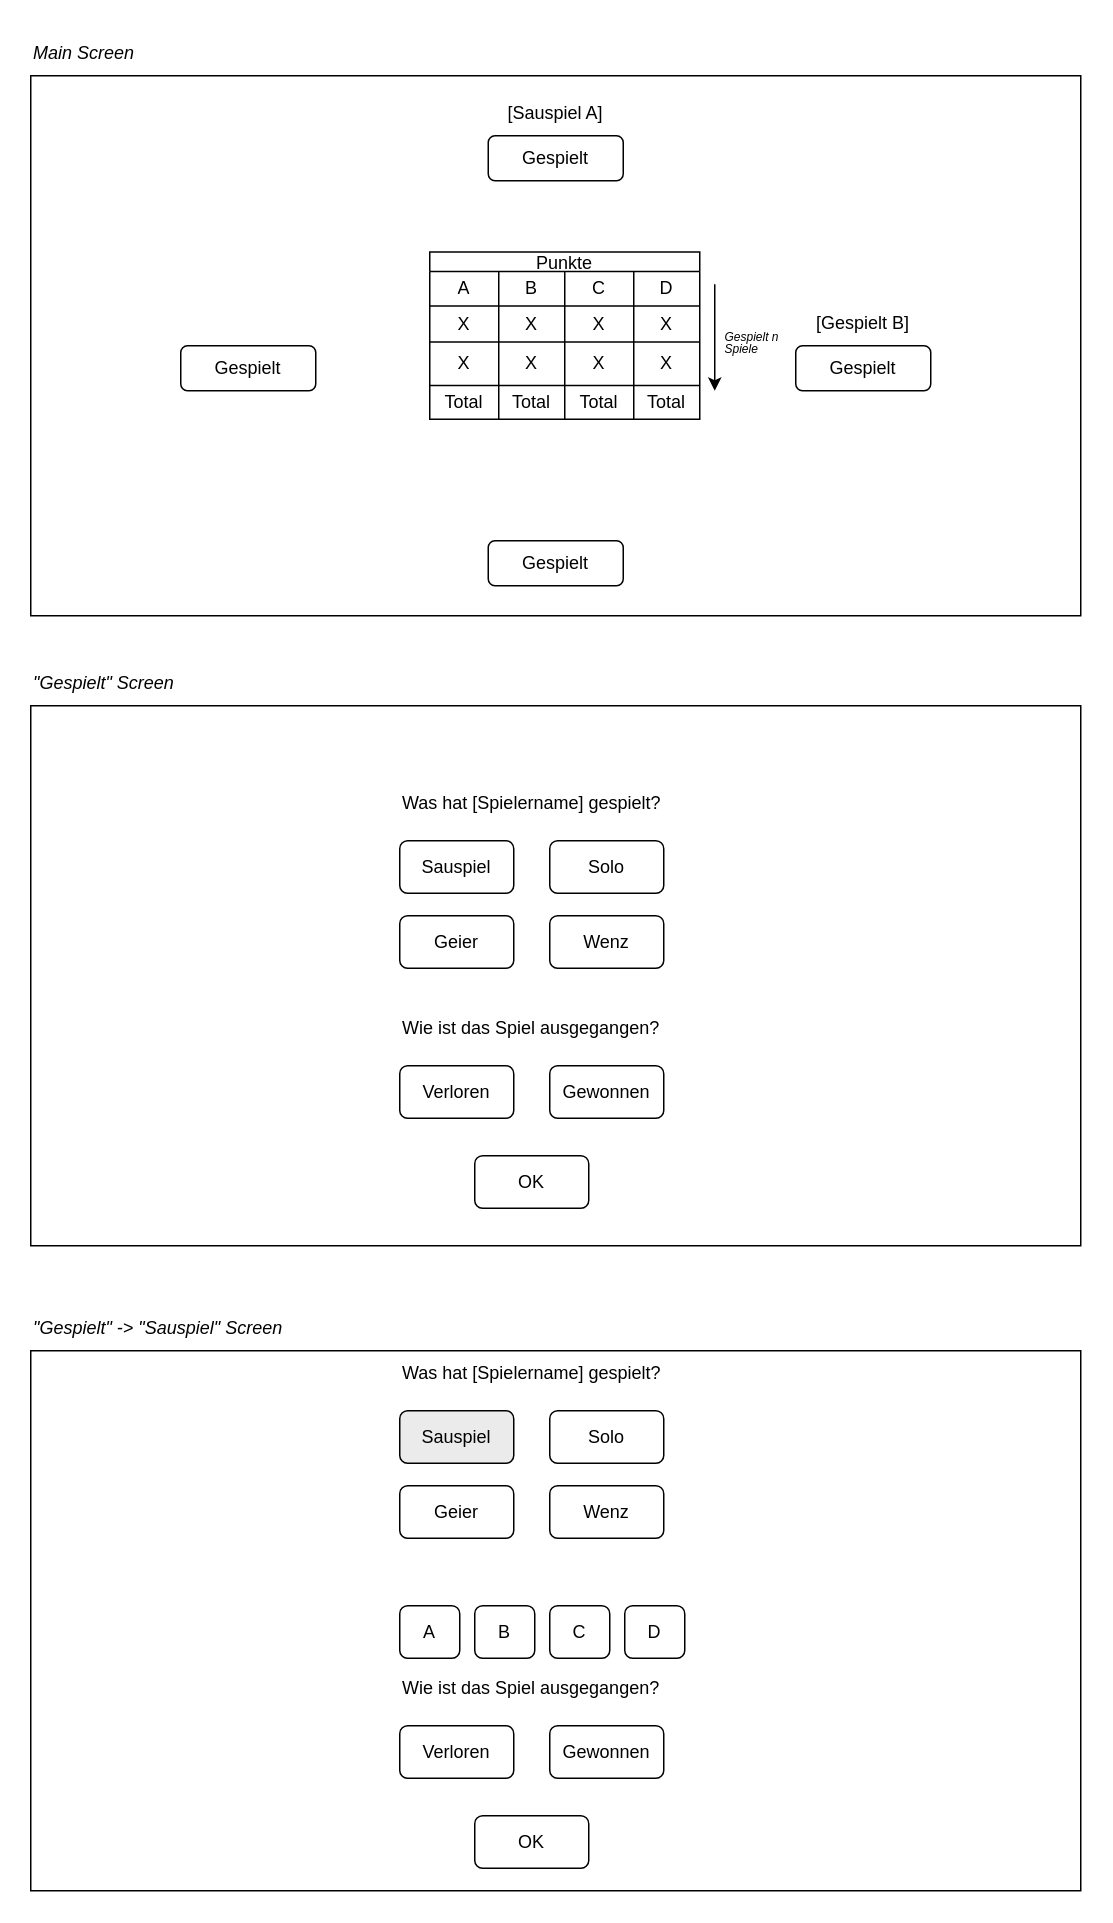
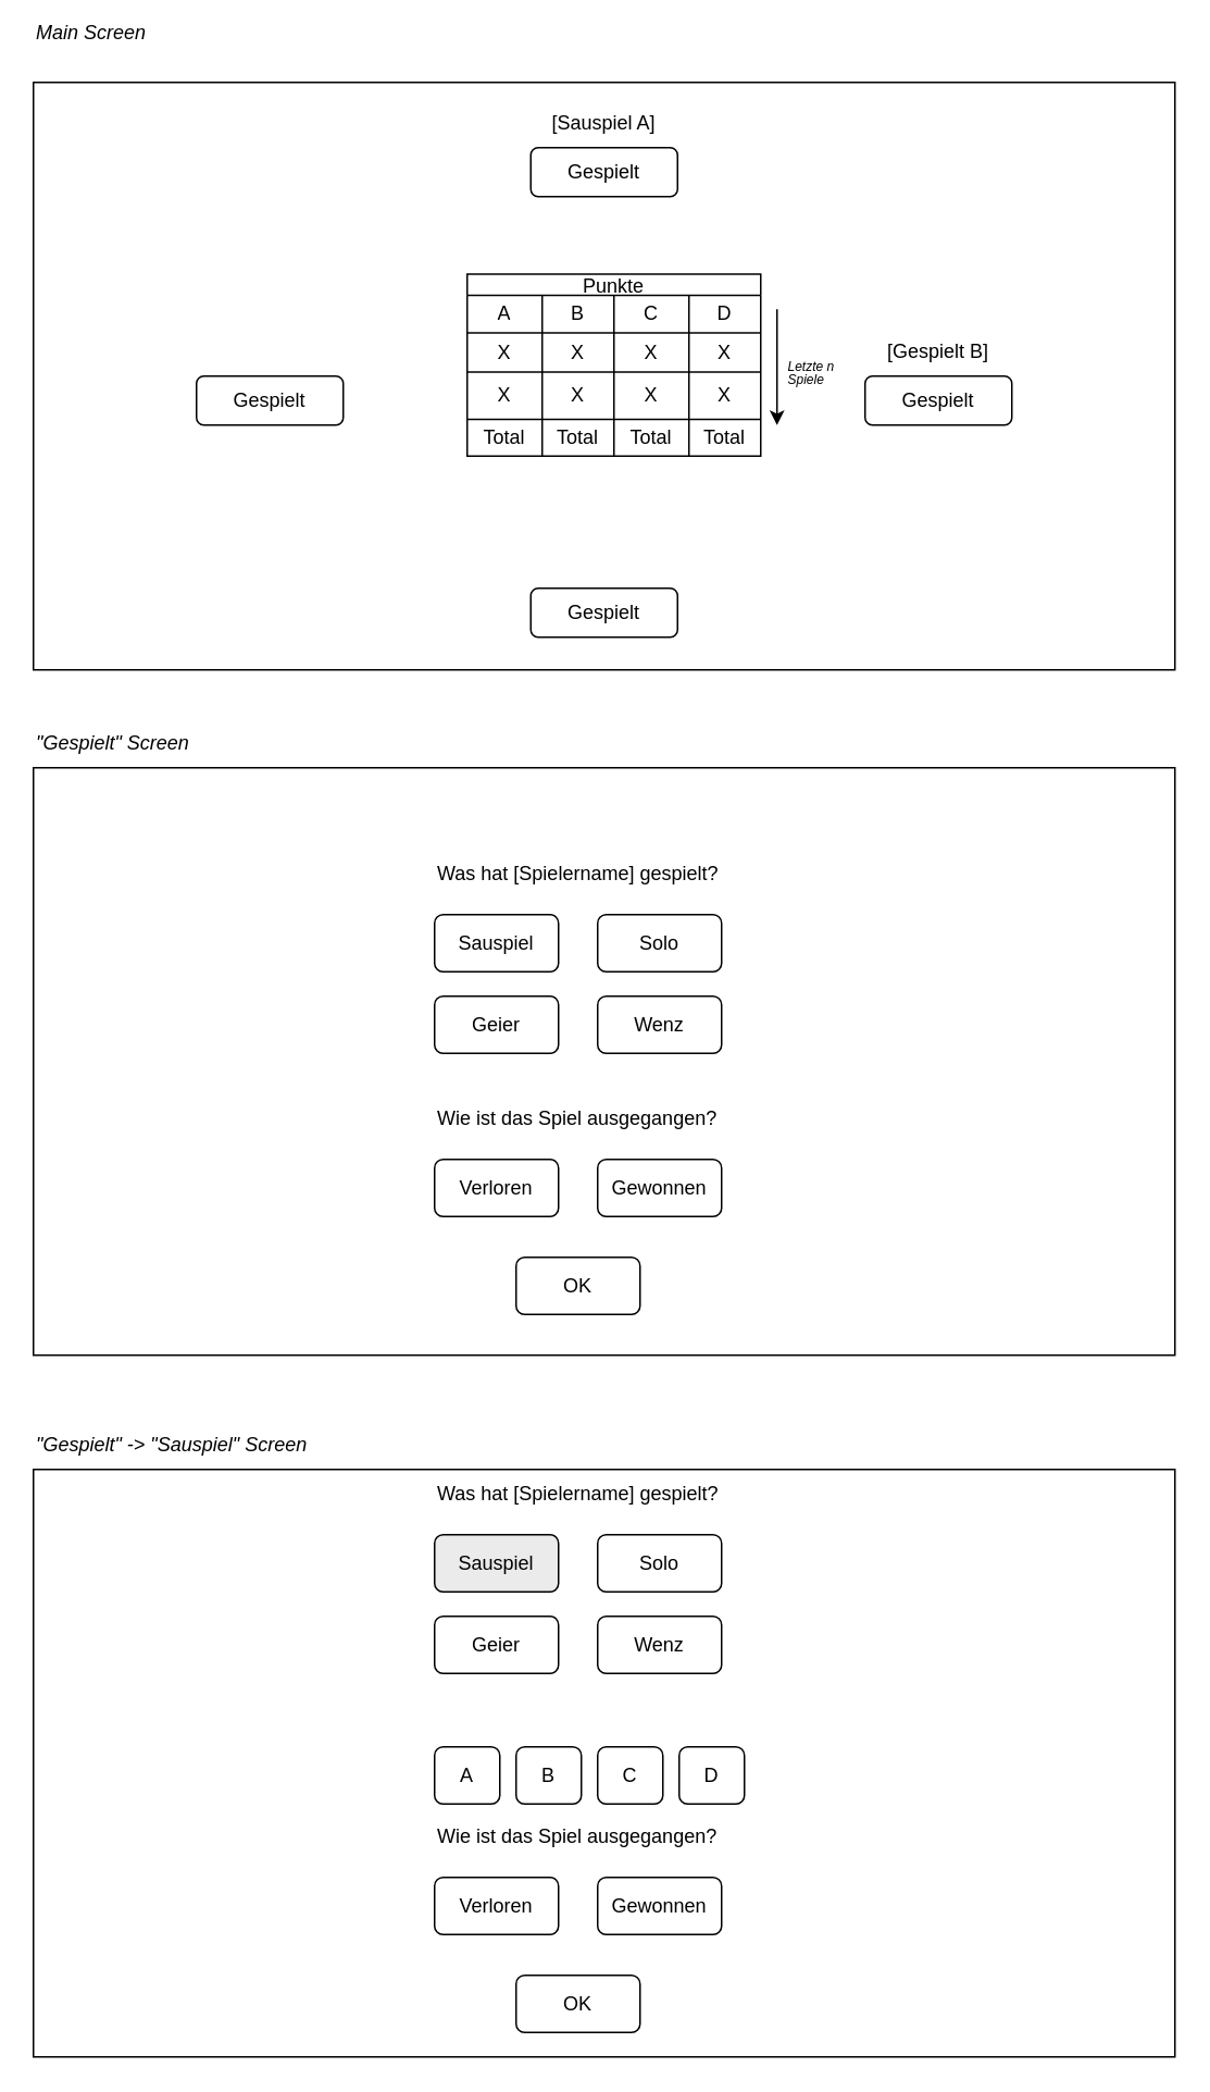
  <mxCell id="0" />
  <mxCell id="1" parent="0" />
  <mxCell id="2" value="" style="rounded=0;whiteSpace=wrap;html=1;" vertex="1" parent="1"><mxGeometry x="20" y="50" width="700" height="360" as="geometry" /></mxCell>
  <mxCell id="3" value="[Sauspiel A]" style="text;html=1;align=center;verticalAlign=middle;whiteSpace=wrap;rounded=0;" vertex="1" parent="1"><mxGeometry x="310" y="60" width="120" height="30" as="geometry" /></mxCell>
- <mxCell id="4" value="Main Screen" style="text;html=1;align=left;verticalAlign=middle;whiteSpace=wrap;rounded=0;fontStyle=2" vertex="1" parent="1"><mxGeometry x="20" y="20" width="90" height="30" as="geometry" /></mxCell>
+ <mxCell id="4" value="Main Screen" style="text;html=1;align=left;verticalAlign=middle;whiteSpace=wrap;rounded=0;fontStyle=2" vertex="1" parent="1"><mxGeometry x="20" y="5" width="90" height="30" as="geometry" /></mxCell>
  <mxCell id="5" value="[Gespielt B]" style="text;html=1;align=center;verticalAlign=middle;whiteSpace=wrap;rounded=0;" vertex="1" parent="1"><mxGeometry x="515" y="200" width="120" height="30" as="geometry" /></mxCell>
  <mxCell id="6" value="Punkte" style="shape=table;startSize=13;container=1;collapsible=0;childLayout=tableLayout;" vertex="1" parent="1"><mxGeometry x="286" y="167.5" width="180" height="111.5" as="geometry" /></mxCell>
  <mxCell id="7" value="" style="shape=tableRow;horizontal=0;startSize=0;swimlaneHead=0;swimlaneBody=0;strokeColor=inherit;top=0;left=0;bottom=0;right=0;collapsible=0;dropTarget=0;fillColor=none;points=[[0,0.5],[1,0.5]];portConstraint=eastwest;" vertex="1" parent="6"><mxGeometry y="13" width="180" height="23" as="geometry" /></mxCell>
  <mxCell id="8" value="A" style="shape=partialRectangle;html=1;whiteSpace=wrap;connectable=0;strokeColor=inherit;overflow=hidden;fillColor=none;top=0;left=0;bottom=0;right=0;pointerEvents=1;" vertex="1" parent="7"><mxGeometry width="46" height="23" as="geometry"><mxRectangle width="46" height="23" as="alternateBounds" /></mxGeometry></mxCell>
  <mxCell id="9" value="B" style="shape=partialRectangle;html=1;whiteSpace=wrap;connectable=0;strokeColor=inherit;overflow=hidden;fillColor=none;top=0;left=0;bottom=0;right=0;pointerEvents=1;" vertex="1" parent="7"><mxGeometry x="46" width="44" height="23" as="geometry"><mxRectangle width="44" height="23" as="alternateBounds" /></mxGeometry></mxCell>
  <mxCell id="10" value="C" style="shape=partialRectangle;html=1;whiteSpace=wrap;connectable=0;strokeColor=inherit;overflow=hidden;fillColor=none;top=0;left=0;bottom=0;right=0;pointerEvents=1;" vertex="1" parent="7"><mxGeometry x="90" width="46" height="23" as="geometry"><mxRectangle width="46" height="23" as="alternateBounds" /></mxGeometry></mxCell>
  <mxCell id="11" value="D" style="shape=partialRectangle;html=1;whiteSpace=wrap;connectable=0;strokeColor=inherit;overflow=hidden;fillColor=none;top=0;left=0;bottom=0;right=0;pointerEvents=1;" vertex="1" parent="7"><mxGeometry x="136" width="44" height="23" as="geometry"><mxRectangle width="44" height="23" as="alternateBounds" /></mxGeometry></mxCell>
  <mxCell id="12" value="" style="shape=tableRow;horizontal=0;startSize=0;swimlaneHead=0;swimlaneBody=0;strokeColor=inherit;top=0;left=0;bottom=0;right=0;collapsible=0;dropTarget=0;fillColor=none;points=[[0,0.5],[1,0.5]];portConstraint=eastwest;" vertex="1" parent="6"><mxGeometry y="36" width="180" height="24" as="geometry" /></mxCell>
  <mxCell id="13" value="X" style="shape=partialRectangle;html=1;whiteSpace=wrap;connectable=0;strokeColor=inherit;overflow=hidden;fillColor=none;top=0;left=0;bottom=0;right=0;pointerEvents=1;" vertex="1" parent="12"><mxGeometry width="46" height="24" as="geometry"><mxRectangle width="46" height="24" as="alternateBounds" /></mxGeometry></mxCell>
  <mxCell id="14" value="X" style="shape=partialRectangle;html=1;whiteSpace=wrap;connectable=0;strokeColor=inherit;overflow=hidden;fillColor=none;top=0;left=0;bottom=0;right=0;pointerEvents=1;" vertex="1" parent="12"><mxGeometry x="46" width="44" height="24" as="geometry"><mxRectangle width="44" height="24" as="alternateBounds" /></mxGeometry></mxCell>
  <mxCell id="15" value="X" style="shape=partialRectangle;html=1;whiteSpace=wrap;connectable=0;strokeColor=inherit;overflow=hidden;fillColor=none;top=0;left=0;bottom=0;right=0;pointerEvents=1;" vertex="1" parent="12"><mxGeometry x="90" width="46" height="24" as="geometry"><mxRectangle width="46" height="24" as="alternateBounds" /></mxGeometry></mxCell>
  <mxCell id="16" value="X" style="shape=partialRectangle;html=1;whiteSpace=wrap;connectable=0;strokeColor=inherit;overflow=hidden;fillColor=none;top=0;left=0;bottom=0;right=0;pointerEvents=1;" vertex="1" parent="12"><mxGeometry x="136" width="44" height="24" as="geometry"><mxRectangle width="44" height="24" as="alternateBounds" /></mxGeometry></mxCell>
  <mxCell id="17" value="" style="shape=tableRow;horizontal=0;startSize=0;swimlaneHead=0;swimlaneBody=0;strokeColor=inherit;top=0;left=0;bottom=0;right=0;collapsible=0;dropTarget=0;fillColor=none;points=[[0,0.5],[1,0.5]];portConstraint=eastwest;" vertex="1" parent="6"><mxGeometry y="60" width="180" height="29" as="geometry" /></mxCell>
  <mxCell id="18" value="X" style="shape=partialRectangle;html=1;whiteSpace=wrap;connectable=0;strokeColor=inherit;overflow=hidden;fillColor=none;top=0;left=0;bottom=0;right=0;pointerEvents=1;" vertex="1" parent="17"><mxGeometry width="46" height="29" as="geometry"><mxRectangle width="46" height="29" as="alternateBounds" /></mxGeometry></mxCell>
  <mxCell id="19" value="X" style="shape=partialRectangle;html=1;whiteSpace=wrap;connectable=0;strokeColor=inherit;overflow=hidden;fillColor=none;top=0;left=0;bottom=0;right=0;pointerEvents=1;" vertex="1" parent="17"><mxGeometry x="46" width="44" height="29" as="geometry"><mxRectangle width="44" height="29" as="alternateBounds" /></mxGeometry></mxCell>
  <mxCell id="20" value="X" style="shape=partialRectangle;html=1;whiteSpace=wrap;connectable=0;strokeColor=inherit;overflow=hidden;fillColor=none;top=0;left=0;bottom=0;right=0;pointerEvents=1;" vertex="1" parent="17"><mxGeometry x="90" width="46" height="29" as="geometry"><mxRectangle width="46" height="29" as="alternateBounds" /></mxGeometry></mxCell>
  <mxCell id="21" value="X" style="shape=partialRectangle;html=1;whiteSpace=wrap;connectable=0;strokeColor=inherit;overflow=hidden;fillColor=none;top=0;left=0;bottom=0;right=0;pointerEvents=1;" vertex="1" parent="17"><mxGeometry x="136" width="44" height="29" as="geometry"><mxRectangle width="44" height="29" as="alternateBounds" /></mxGeometry></mxCell>
  <mxCell id="22" value="" style="shape=tableRow;horizontal=0;startSize=0;swimlaneHead=0;swimlaneBody=0;strokeColor=inherit;top=0;left=0;bottom=0;right=0;collapsible=0;dropTarget=0;fillColor=none;points=[[0,0.5],[1,0.5]];portConstraint=eastwest;" vertex="1" parent="6"><mxGeometry y="89" width="180" height="23" as="geometry" /></mxCell>
  <mxCell id="23" value="Total" style="shape=partialRectangle;html=1;whiteSpace=wrap;connectable=0;strokeColor=inherit;overflow=hidden;fillColor=none;top=0;left=0;bottom=0;right=0;pointerEvents=1;" vertex="1" parent="22"><mxGeometry width="46" height="23" as="geometry"><mxRectangle width="46" height="23" as="alternateBounds" /></mxGeometry></mxCell>
  <mxCell id="24" value="Total" style="shape=partialRectangle;html=1;whiteSpace=wrap;connectable=0;strokeColor=inherit;overflow=hidden;fillColor=none;top=0;left=0;bottom=0;right=0;pointerEvents=1;" vertex="1" parent="22"><mxGeometry x="46" width="44" height="23" as="geometry"><mxRectangle width="44" height="23" as="alternateBounds" /></mxGeometry></mxCell>
  <mxCell id="25" value="Total" style="shape=partialRectangle;html=1;whiteSpace=wrap;connectable=0;strokeColor=inherit;overflow=hidden;fillColor=none;top=0;left=0;bottom=0;right=0;pointerEvents=1;" vertex="1" parent="22"><mxGeometry x="90" width="46" height="23" as="geometry"><mxRectangle width="46" height="23" as="alternateBounds" /></mxGeometry></mxCell>
  <mxCell id="26" value="Total" style="shape=partialRectangle;html=1;whiteSpace=wrap;connectable=0;strokeColor=inherit;overflow=hidden;fillColor=none;top=0;left=0;bottom=0;right=0;pointerEvents=1;" vertex="1" parent="22"><mxGeometry x="136" width="44" height="23" as="geometry"><mxRectangle width="44" height="23" as="alternateBounds" /></mxGeometry></mxCell>
  <mxCell id="27" value="" style="endArrow=classic;html=1;rounded=0;" edge="1" parent="1"><mxGeometry width="50" height="50" relative="1" as="geometry"><mxPoint x="476" y="189" as="sourcePoint" /><mxPoint x="476" y="260" as="targetPoint" /></mxGeometry></mxCell>
- <mxCell id="28" value="&lt;i style=&quot;line-height: 20%;&quot;&gt;&lt;font style=&quot;font-size: 8px; line-height: 20%;&quot;&gt;Gespielt n&lt;/font&gt;&lt;/i&gt;&lt;div style=&quot;line-height: 20%;&quot;&gt;&lt;i&gt;&lt;font style=&quot;font-size: 8px; line-height: 20%;&quot;&gt;Spiele&lt;/font&gt;&lt;/i&gt;&lt;/div&gt;" style="text;html=1;align=left;verticalAlign=middle;whiteSpace=wrap;rounded=0;" vertex="1" parent="1"><mxGeometry x="481" y="210" width="60" height="30" as="geometry" /></mxCell>
+ <mxCell id="28" value="&lt;i style=&quot;line-height: 20%;&quot;&gt;&lt;font style=&quot;font-size: 8px; line-height: 20%;&quot;&gt;Letzte n&lt;/font&gt;&lt;/i&gt;&lt;div style=&quot;line-height: 20%;&quot;&gt;&lt;i&gt;&lt;font style=&quot;font-size: 8px; line-height: 20%;&quot;&gt;Spiele&lt;/font&gt;&lt;/i&gt;&lt;/div&gt;" style="text;html=1;align=left;verticalAlign=middle;whiteSpace=wrap;rounded=0;" vertex="1" parent="1"><mxGeometry x="481" y="210" width="60" height="30" as="geometry" /></mxCell>
  <mxCell id="29" value="Gespielt" style="rounded=1;whiteSpace=wrap;html=1;" vertex="1" parent="1"><mxGeometry x="120" y="230" width="90" height="30" as="geometry" /></mxCell>
  <mxCell id="30" value="Gespielt" style="rounded=1;whiteSpace=wrap;html=1;" vertex="1" parent="1"><mxGeometry x="325" y="360" width="90" height="30" as="geometry" /></mxCell>
  <mxCell id="31" value="Gespielt" style="rounded=1;whiteSpace=wrap;html=1;" vertex="1" parent="1"><mxGeometry x="325" y="90" width="90" height="30" as="geometry" /></mxCell>
  <mxCell id="32" value="Gespielt" style="rounded=1;whiteSpace=wrap;html=1;" vertex="1" parent="1"><mxGeometry x="530" y="230" width="90" height="30" as="geometry" /></mxCell>
  <mxCell id="33" value="" style="rounded=0;whiteSpace=wrap;html=1;" vertex="1" parent="1"><mxGeometry x="20" y="470" width="700" height="360" as="geometry" /></mxCell>
  <mxCell id="34" value="&quot;Gespielt&quot; Screen" style="text;html=1;align=left;verticalAlign=middle;whiteSpace=wrap;rounded=0;fontStyle=2" vertex="1" parent="1"><mxGeometry x="20" y="440" width="136" height="30" as="geometry" /></mxCell>
  <mxCell id="35" value="Sauspiel" style="rounded=1;whiteSpace=wrap;html=1;" vertex="1" parent="1"><mxGeometry x="266" y="560" width="76" height="35" as="geometry" /></mxCell>
  <mxCell id="36" value="Solo" style="rounded=1;whiteSpace=wrap;html=1;" vertex="1" parent="1"><mxGeometry x="366" y="560" width="76" height="35" as="geometry" /></mxCell>
  <mxCell id="37" value="Geier" style="rounded=1;whiteSpace=wrap;html=1;" vertex="1" parent="1"><mxGeometry x="266" y="610" width="76" height="35" as="geometry" /></mxCell>
  <mxCell id="38" value="Wenz" style="rounded=1;whiteSpace=wrap;html=1;" vertex="1" parent="1"><mxGeometry x="366" y="610" width="76" height="35" as="geometry" /></mxCell>
  <mxCell id="39" value="Verloren" style="rounded=1;whiteSpace=wrap;html=1;" vertex="1" parent="1"><mxGeometry x="266" y="710" width="76" height="35" as="geometry" /></mxCell>
  <mxCell id="40" value="Gewonnen" style="rounded=1;whiteSpace=wrap;html=1;" vertex="1" parent="1"><mxGeometry x="366" y="710" width="76" height="35" as="geometry" /></mxCell>
  <mxCell id="41" value="Was hat [Spielername] gespielt?" style="text;html=1;align=left;verticalAlign=middle;whiteSpace=wrap;rounded=0;" vertex="1" parent="1"><mxGeometry x="266" y="520" width="200" height="30" as="geometry" /></mxCell>
  <mxCell id="42" value="Wie ist das Spiel ausgegangen?" style="text;html=1;align=left;verticalAlign=middle;whiteSpace=wrap;rounded=0;" vertex="1" parent="1"><mxGeometry x="266" y="670" width="200" height="30" as="geometry" /></mxCell>
  <mxCell id="43" value="OK" style="rounded=1;whiteSpace=wrap;html=1;" vertex="1" parent="1"><mxGeometry x="316" y="770" width="76" height="35" as="geometry" /></mxCell>
  <mxCell id="44" value="" style="rounded=0;whiteSpace=wrap;html=1;" vertex="1" parent="1"><mxGeometry x="20" y="900" width="700" height="360" as="geometry" /></mxCell>
  <mxCell id="45" value="&quot;Gespielt&quot; -&amp;gt; &quot;Sauspiel&quot; Screen" style="text;html=1;align=left;verticalAlign=middle;whiteSpace=wrap;rounded=0;fontStyle=2" vertex="1" parent="1"><mxGeometry x="20" y="870" width="216" height="30" as="geometry" /></mxCell>
  <mxCell id="46" value="Sauspiel" style="rounded=1;whiteSpace=wrap;html=1;fillColor=#EBEBEB;" vertex="1" parent="1"><mxGeometry x="266" y="940" width="76" height="35" as="geometry" /></mxCell>
  <mxCell id="47" value="Solo" style="rounded=1;whiteSpace=wrap;html=1;" vertex="1" parent="1"><mxGeometry x="366" y="940" width="76" height="35" as="geometry" /></mxCell>
  <mxCell id="48" value="Geier" style="rounded=1;whiteSpace=wrap;html=1;" vertex="1" parent="1"><mxGeometry x="266" y="990" width="76" height="35" as="geometry" /></mxCell>
  <mxCell id="49" value="Wenz" style="rounded=1;whiteSpace=wrap;html=1;" vertex="1" parent="1"><mxGeometry x="366" y="990" width="76" height="35" as="geometry" /></mxCell>
  <mxCell id="50" value="Verloren" style="rounded=1;whiteSpace=wrap;html=1;" vertex="1" parent="1"><mxGeometry x="266" y="1150" width="76" height="35" as="geometry" /></mxCell>
  <mxCell id="51" value="Gewonnen" style="rounded=1;whiteSpace=wrap;html=1;" vertex="1" parent="1"><mxGeometry x="366" y="1150" width="76" height="35" as="geometry" /></mxCell>
  <mxCell id="52" value="Was hat [Spielername] gespielt?" style="text;html=1;align=left;verticalAlign=middle;whiteSpace=wrap;rounded=0;" vertex="1" parent="1"><mxGeometry x="266" y="900" width="200" height="30" as="geometry" /></mxCell>
  <mxCell id="53" value="Wie ist das Spiel ausgegangen?" style="text;html=1;align=left;verticalAlign=middle;whiteSpace=wrap;rounded=0;" vertex="1" parent="1"><mxGeometry x="266" y="1110" width="200" height="30" as="geometry" /></mxCell>
  <mxCell id="54" value="OK" style="rounded=1;whiteSpace=wrap;html=1;" vertex="1" parent="1"><mxGeometry x="316" y="1210" width="76" height="35" as="geometry" /></mxCell>
  <mxCell id="55" value="A" style="rounded=1;whiteSpace=wrap;html=1;" vertex="1" parent="1"><mxGeometry x="266" y="1070" width="40" height="35" as="geometry" /></mxCell>
  <mxCell id="56" value="B" style="rounded=1;whiteSpace=wrap;html=1;" vertex="1" parent="1"><mxGeometry x="316" y="1070" width="40" height="35" as="geometry" /></mxCell>
  <mxCell id="57" value="C" style="rounded=1;whiteSpace=wrap;html=1;" vertex="1" parent="1"><mxGeometry x="366" y="1070" width="40" height="35" as="geometry" /></mxCell>
  <mxCell id="58" value="D" style="rounded=1;whiteSpace=wrap;html=1;" vertex="1" parent="1"><mxGeometry x="416" y="1070" width="40" height="35" as="geometry" /></mxCell>
